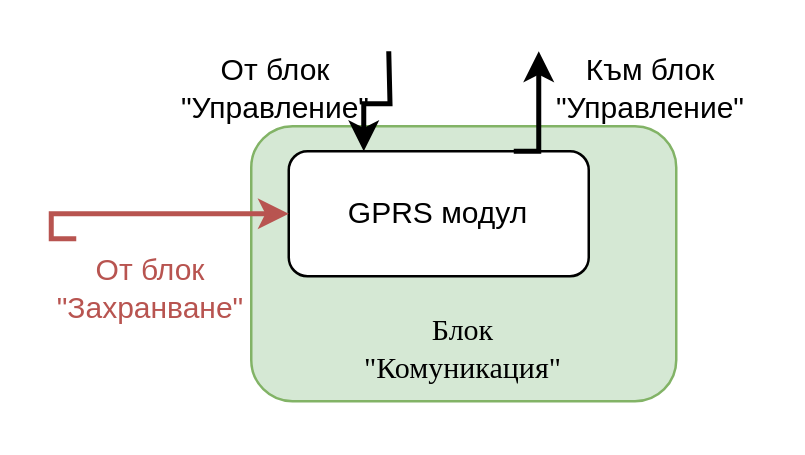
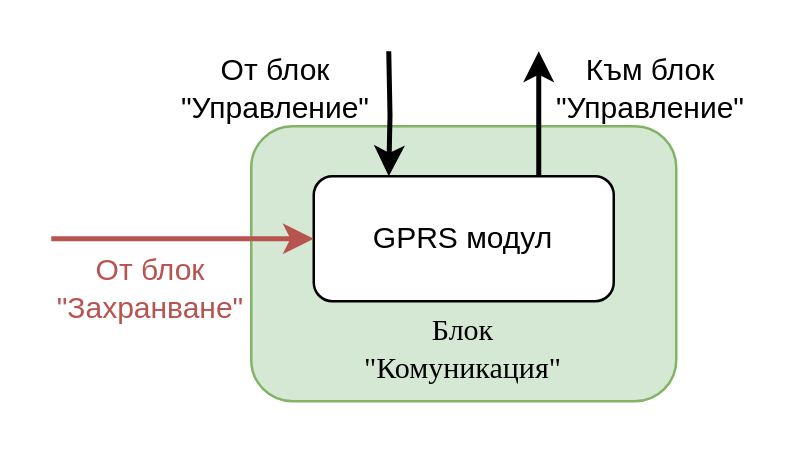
  <mxCell id="0" />
  <mxCell id="1" parent="0" />
  <mxCell id="2" value="Блок &lt;br&gt;&quot;Комуникация&quot;" style="rounded=1;whiteSpace=wrap;html=1;fillColor=#D5E8D4;strokeColor=#82B366;fontFamily=Tahoma;fontStyle=0;verticalAlign=bottom;horizontal=1;spacingBottom=4;" parent="1" vertex="1"><mxGeometry x="100" y="50" width="170" height="110" as="geometry" /></mxCell>
  <mxCell id="3" style="edgeStyle=orthogonalEdgeStyle;rounded=0;orthogonalLoop=1;jettySize=auto;html=1;strokeWidth=2;entryX=0.25;entryY=0;entryDx=0;entryDy=0;" edge="1" parent="1" target="4"><mxGeometry relative="1" as="geometry"><mxPoint x="200" y="10" as="targetPoint" /><mxPoint x="155" y="20" as="sourcePoint" /></mxGeometry></mxCell>
- <mxCell id="4" value="GPRS модул" style="rounded=1;whiteSpace=wrap;html=1;" parent="1" vertex="1"><mxGeometry x="115" y="60" width="120" height="50" as="geometry" /></mxCell>
+ <mxCell id="4" value="GPRS модул" style="rounded=1;whiteSpace=wrap;html=1;" parent="1" vertex="1"><mxGeometry x="125" y="70" width="120" height="50" as="geometry" /></mxCell>
  <mxCell id="5" style="edgeStyle=orthogonalEdgeStyle;rounded=0;orthogonalLoop=1;jettySize=auto;html=1;strokeWidth=2;fontColor=#B85450;strokeColor=#B85450;entryX=0;entryY=0.5;entryDx=0;entryDy=0;" parent="1" target="4" edge="1"><mxGeometry relative="1" as="geometry"><mxPoint x="30" y="95" as="sourcePoint" /><mxPoint x="108" y="95" as="targetPoint" /><Array as="points"><mxPoint x="20" y="95" /></Array></mxGeometry></mxCell>
  <mxCell id="6" value="От блок &quot;Захранване&quot;" style="text;html=1;strokeColor=none;fillColor=none;align=center;verticalAlign=middle;whiteSpace=wrap;rounded=0;fontColor=#B85450;" parent="1" vertex="1"><mxGeometry x="20" y="100" width="80" height="30" as="geometry" /></mxCell>
  <mxCell id="7" style="edgeStyle=orthogonalEdgeStyle;rounded=0;orthogonalLoop=1;jettySize=auto;html=1;strokeColor=#000000;strokeWidth=2;fontColor=#B85450;exitX=0.75;exitY=0;exitDx=0;exitDy=0;" parent="1" edge="1" source="4"><mxGeometry relative="1" as="geometry"><mxPoint x="215" y="20" as="sourcePoint" /><mxPoint x="215" y="20" as="targetPoint" /><Array as="points"><mxPoint x="215" y="40" /><mxPoint x="215" y="40" /></Array></mxGeometry></mxCell>
  <mxCell id="8" value="&lt;font color=&quot;#000000&quot;&gt;От блок &quot;Управление&quot;&lt;/font&gt;" style="text;html=1;strokeColor=none;fillColor=none;align=center;verticalAlign=middle;whiteSpace=wrap;rounded=0;fontColor=#B85450;" parent="1" vertex="1"><mxGeometry x="70" y="20" width="80" height="30" as="geometry" /></mxCell>
  <mxCell id="9" value="&lt;font color=&quot;#000000&quot;&gt;Към блок &quot;Управление&quot;&lt;/font&gt;" style="text;html=1;strokeColor=none;fillColor=none;align=center;verticalAlign=middle;whiteSpace=wrap;rounded=0;fontColor=#B85450;" vertex="1" parent="1"><mxGeometry x="220" y="20" width="80" height="30" as="geometry" /></mxCell>
